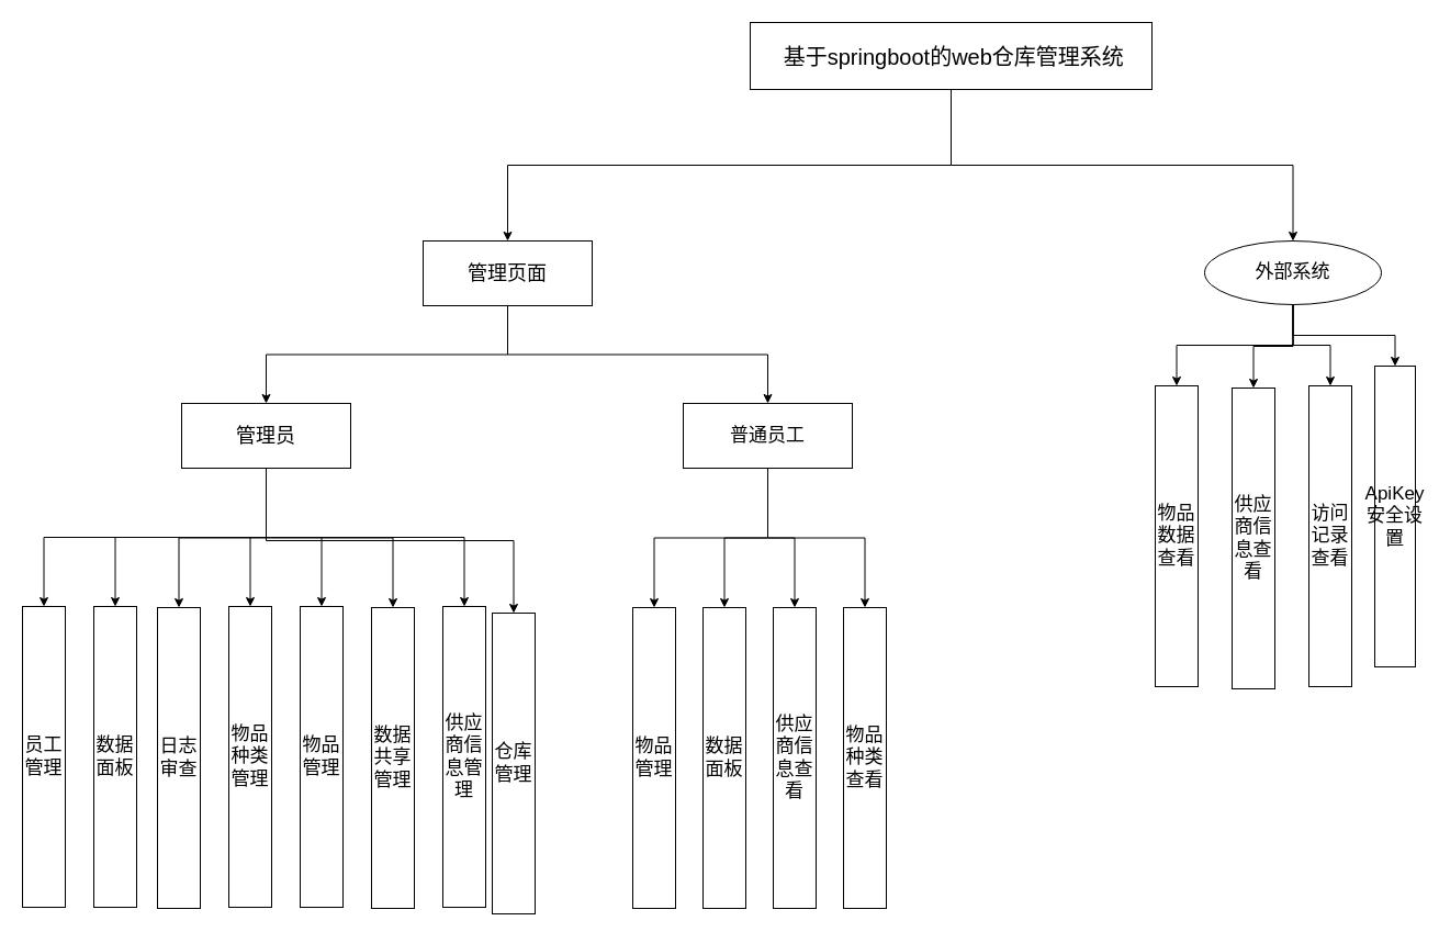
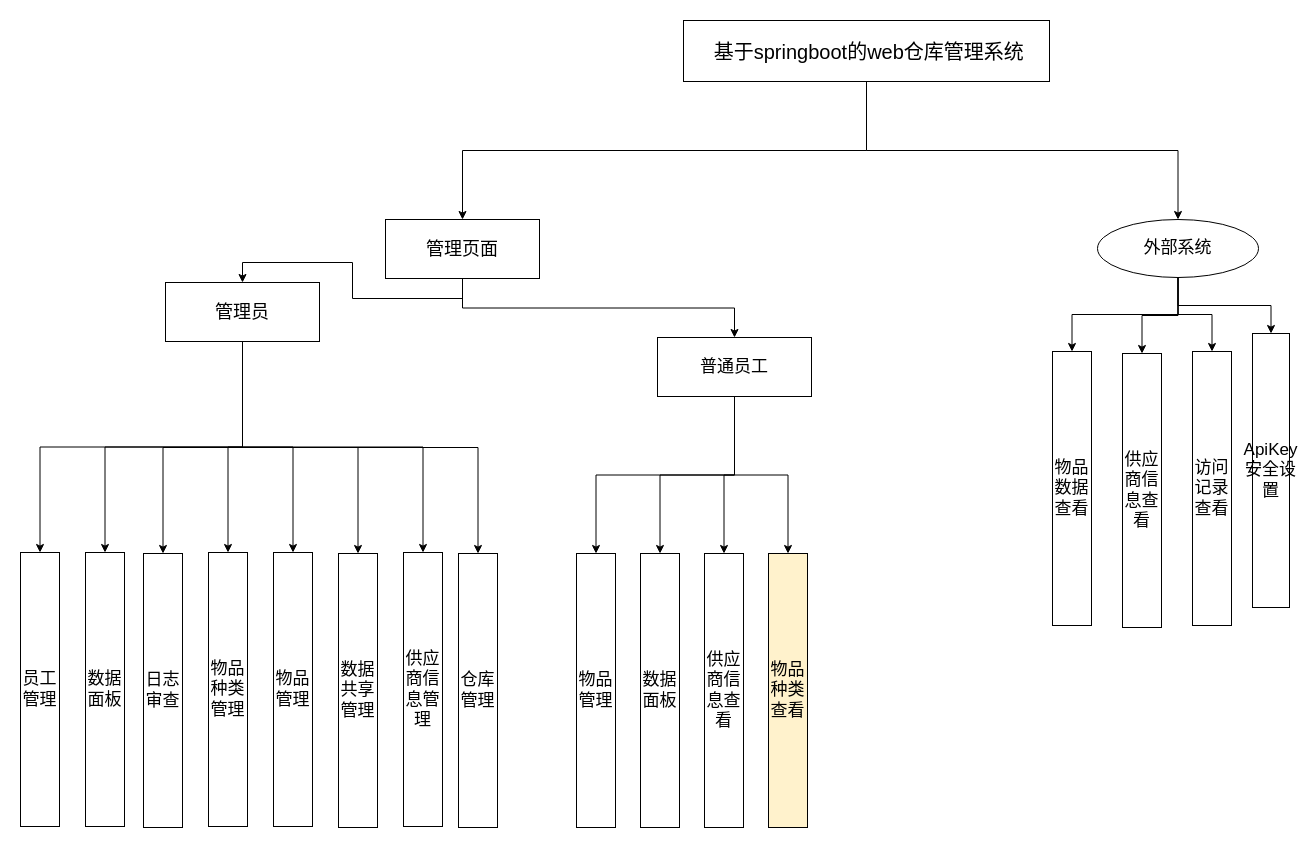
  <mxCell id="0" />
  <mxCell id="1" parent="0" />
  <mxCell id="2" style="edgeStyle=orthogonalEdgeStyle;rounded=0;orthogonalLoop=1;jettySize=auto;html=1;exitX=0.5;exitY=1;exitDx=0;exitDy=0;" parent="1" source="4" target="7" edge="1"><mxGeometry relative="1" as="geometry" /></mxCell>
  <mxCell id="3" style="edgeStyle=orthogonalEdgeStyle;rounded=0;orthogonalLoop=1;jettySize=auto;html=1;entryX=0.5;entryY=0;entryDx=0;entryDy=0;exitX=0.5;exitY=1;exitDx=0;exitDy=0;" parent="1" source="4" target="12" edge="1"><mxGeometry relative="1" as="geometry" /></mxCell>
  <mxCell id="4" value="&lt;font style=&quot;font-size: 20px;&quot;&gt;&amp;nbsp;基于springboot的web仓库管理系统&lt;/font&gt;" style="rounded=0;whiteSpace=wrap;html=1;" parent="1" vertex="1"><mxGeometry x="683" y="20" width="366" height="61" as="geometry" /></mxCell>
  <mxCell id="5" style="edgeStyle=orthogonalEdgeStyle;rounded=0;orthogonalLoop=1;jettySize=auto;html=1;entryX=0.5;entryY=0;entryDx=0;entryDy=0;exitX=0.5;exitY=1;exitDx=0;exitDy=0;" parent="1" source="7" target="21" edge="1"><mxGeometry relative="1" as="geometry" /></mxCell>
  <mxCell id="6" style="edgeStyle=orthogonalEdgeStyle;rounded=0;orthogonalLoop=1;jettySize=auto;html=1;exitX=0.5;exitY=1;exitDx=0;exitDy=0;" parent="1" source="7" target="26" edge="1"><mxGeometry relative="1" as="geometry" /></mxCell>
  <mxCell id="7" value="&lt;font style=&quot;font-size: 18px;&quot;&gt;管理页面&lt;/font&gt;" style="rounded=0;whiteSpace=wrap;html=1;" parent="1" vertex="1"><mxGeometry x="385" y="219" width="154" height="59" as="geometry" /></mxCell>
  <mxCell id="8" style="edgeStyle=orthogonalEdgeStyle;rounded=0;orthogonalLoop=1;jettySize=auto;html=1;entryX=0.5;entryY=0;entryDx=0;entryDy=0;exitX=0.5;exitY=1;exitDx=0;exitDy=0;" parent="1" source="12" target="38" edge="1"><mxGeometry relative="1" as="geometry" /></mxCell>
  <mxCell id="9" style="edgeStyle=orthogonalEdgeStyle;rounded=0;orthogonalLoop=1;jettySize=auto;html=1;" parent="1" source="12" target="39" edge="1"><mxGeometry relative="1" as="geometry" /></mxCell>
  <mxCell id="10" style="edgeStyle=orthogonalEdgeStyle;rounded=0;orthogonalLoop=1;jettySize=auto;html=1;" parent="1" source="12" target="40" edge="1"><mxGeometry relative="1" as="geometry" /></mxCell>
  <mxCell id="11" style="edgeStyle=orthogonalEdgeStyle;rounded=0;orthogonalLoop=1;jettySize=auto;html=1;exitX=0.5;exitY=1;exitDx=0;exitDy=0;" parent="1" source="12" target="41" edge="1"><mxGeometry relative="1" as="geometry" /></mxCell>
  <mxCell id="12" value="&lt;font style=&quot;font-size: 17px;&quot;&gt;外部系统&lt;/font&gt;" style="ellipse;whiteSpace=wrap;html=1;" parent="1" vertex="1"><mxGeometry x="1097" y="219" width="161" height="58" as="geometry" /></mxCell>
  <mxCell id="13" style="edgeStyle=orthogonalEdgeStyle;rounded=0;orthogonalLoop=1;jettySize=auto;html=1;entryX=0.5;entryY=0;entryDx=0;entryDy=0;exitX=0.5;exitY=1;exitDx=0;exitDy=0;" parent="1" source="21" target="27" edge="1"><mxGeometry relative="1" as="geometry" /></mxCell>
  <mxCell id="14" style="edgeStyle=orthogonalEdgeStyle;rounded=0;orthogonalLoop=1;jettySize=auto;html=1;entryX=0.5;entryY=0;entryDx=0;entryDy=0;exitX=0.5;exitY=1;exitDx=0;exitDy=0;" parent="1" source="21" target="28" edge="1"><mxGeometry relative="1" as="geometry" /></mxCell>
  <mxCell id="15" style="edgeStyle=orthogonalEdgeStyle;rounded=0;orthogonalLoop=1;jettySize=auto;html=1;entryX=0.5;entryY=0;entryDx=0;entryDy=0;" parent="1" source="21" target="29" edge="1"><mxGeometry relative="1" as="geometry" /></mxCell>
  <mxCell id="16" style="edgeStyle=orthogonalEdgeStyle;rounded=0;orthogonalLoop=1;jettySize=auto;html=1;" parent="1" source="21" target="30" edge="1"><mxGeometry relative="1" as="geometry" /></mxCell>
  <mxCell id="17" style="edgeStyle=orthogonalEdgeStyle;rounded=0;orthogonalLoop=1;jettySize=auto;html=1;" parent="1" source="21" target="31" edge="1"><mxGeometry relative="1" as="geometry" /></mxCell>
  <mxCell id="18" style="edgeStyle=orthogonalEdgeStyle;rounded=0;orthogonalLoop=1;jettySize=auto;html=1;exitX=0.5;exitY=1;exitDx=0;exitDy=0;" parent="1" source="21" target="32" edge="1"><mxGeometry relative="1" as="geometry" /></mxCell>
  <mxCell id="19" style="edgeStyle=orthogonalEdgeStyle;rounded=0;orthogonalLoop=1;jettySize=auto;html=1;entryX=0.5;entryY=0;entryDx=0;entryDy=0;exitX=0.5;exitY=1;exitDx=0;exitDy=0;" parent="1" source="21" target="33" edge="1"><mxGeometry relative="1" as="geometry" /></mxCell>
  <mxCell id="20" style="edgeStyle=orthogonalEdgeStyle;rounded=0;orthogonalLoop=1;jettySize=auto;html=1;exitX=0.5;exitY=1;exitDx=0;exitDy=0;" edge="1" parent="1" source="21" target="42"><mxGeometry relative="1" as="geometry" /></mxCell>
- <mxCell id="21" value="&lt;font style=&quot;font-size: 18px;&quot;&gt;管理员&lt;/font&gt;" style="rounded=0;whiteSpace=wrap;html=1;" parent="1" vertex="1"><mxGeometry x="165" y="367" width="154" height="59" as="geometry" /></mxCell>
+ <mxCell id="21" value="&lt;font style=&quot;font-size: 18px;&quot;&gt;管理员&lt;/font&gt;" style="rounded=0;whiteSpace=wrap;html=1;" parent="1" vertex="1"><mxGeometry x="165" y="282" width="154" height="59" as="geometry" /></mxCell>
  <mxCell id="22" style="edgeStyle=orthogonalEdgeStyle;rounded=0;orthogonalLoop=1;jettySize=auto;html=1;exitX=0.5;exitY=1;exitDx=0;exitDy=0;" parent="1" source="26" target="34" edge="1"><mxGeometry relative="1" as="geometry" /></mxCell>
  <mxCell id="23" style="edgeStyle=orthogonalEdgeStyle;rounded=0;orthogonalLoop=1;jettySize=auto;html=1;entryX=0.5;entryY=0;entryDx=0;entryDy=0;" parent="1" source="26" target="35" edge="1"><mxGeometry relative="1" as="geometry" /></mxCell>
  <mxCell id="24" style="edgeStyle=orthogonalEdgeStyle;rounded=0;orthogonalLoop=1;jettySize=auto;html=1;" parent="1" source="26" target="36" edge="1"><mxGeometry relative="1" as="geometry" /></mxCell>
  <mxCell id="25" style="edgeStyle=orthogonalEdgeStyle;rounded=0;orthogonalLoop=1;jettySize=auto;html=1;" parent="1" source="26" target="37" edge="1"><mxGeometry relative="1" as="geometry" /></mxCell>
- <mxCell id="26" value="&lt;font style=&quot;font-size: 17px;&quot;&gt;普通员工&lt;/font&gt;" style="rounded=0;whiteSpace=wrap;html=1;" parent="1" vertex="1"><mxGeometry x="622" y="367" width="154" height="59" as="geometry" /></mxCell>
+ <mxCell id="26" value="&lt;font style=&quot;font-size: 17px;&quot;&gt;普通员工&lt;/font&gt;" style="rounded=0;whiteSpace=wrap;html=1;" parent="1" vertex="1"><mxGeometry x="657" y="337" width="154" height="59" as="geometry" /></mxCell>
  <mxCell id="27" value="&lt;font style=&quot;font-size: 17px;&quot;&gt;员工管理&lt;/font&gt;" style="rounded=0;whiteSpace=wrap;html=1;" parent="1" vertex="1"><mxGeometry x="20" y="552" width="39" height="274" as="geometry" /></mxCell>
  <mxCell id="28" value="&lt;font style=&quot;font-size: 17px;&quot;&gt;数据面板&lt;/font&gt;" style="rounded=0;whiteSpace=wrap;html=1;" parent="1" vertex="1"><mxGeometry x="85" y="552" width="39" height="274" as="geometry" /></mxCell>
  <mxCell id="29" value="&lt;font style=&quot;font-size: 17px;&quot;&gt;日志审查&lt;/font&gt;" style="rounded=0;whiteSpace=wrap;html=1;" parent="1" vertex="1"><mxGeometry x="143" y="553" width="39" height="274" as="geometry" /></mxCell>
  <mxCell id="30" value="&lt;font style=&quot;font-size: 17px;&quot;&gt;物品种类管理&lt;/font&gt;" style="rounded=0;whiteSpace=wrap;html=1;" parent="1" vertex="1"><mxGeometry x="208" y="552" width="39" height="274" as="geometry" /></mxCell>
  <mxCell id="31" value="&lt;font style=&quot;font-size: 17px;&quot;&gt;物品管理&lt;/font&gt;" style="rounded=0;whiteSpace=wrap;html=1;" parent="1" vertex="1"><mxGeometry x="273" y="552" width="39" height="274" as="geometry" /></mxCell>
  <mxCell id="32" value="&lt;font style=&quot;font-size: 17px;&quot;&gt;数据共享管理&lt;/font&gt;" style="rounded=0;whiteSpace=wrap;html=1;" parent="1" vertex="1"><mxGeometry x="338" y="553" width="39" height="274" as="geometry" /></mxCell>
  <mxCell id="33" value="&lt;font style=&quot;font-size: 17px;&quot;&gt;供应商信息管理&lt;/font&gt;" style="rounded=0;whiteSpace=wrap;html=1;" parent="1" vertex="1"><mxGeometry x="403" y="552" width="39" height="274" as="geometry" /></mxCell>
  <mxCell id="34" value="&lt;font style=&quot;font-size: 17px;&quot;&gt;物品管理&lt;/font&gt;" style="rounded=0;whiteSpace=wrap;html=1;" parent="1" vertex="1"><mxGeometry x="576" y="553" width="39" height="274" as="geometry" /></mxCell>
  <mxCell id="35" value="&lt;font style=&quot;font-size: 17px;&quot;&gt;数据面板&lt;/font&gt;" style="rounded=0;whiteSpace=wrap;html=1;" parent="1" vertex="1"><mxGeometry x="640" y="553" width="39" height="274" as="geometry" /></mxCell>
  <mxCell id="36" value="&lt;font style=&quot;font-size: 17px;&quot;&gt;供应商信息查看&lt;/font&gt;" style="rounded=0;whiteSpace=wrap;html=1;" parent="1" vertex="1"><mxGeometry x="704" y="553" width="39" height="274" as="geometry" /></mxCell>
- <mxCell id="37" value="&lt;font style=&quot;font-size: 17px;&quot;&gt;物品种类查看&lt;/font&gt;" style="rounded=0;whiteSpace=wrap;html=1;" parent="1" vertex="1"><mxGeometry x="768" y="553" width="39" height="274" as="geometry" /></mxCell>
+ <mxCell id="37" value="&lt;font style=&quot;font-size: 17px;&quot;&gt;物品种类查看&lt;/font&gt;" style="rounded=0;whiteSpace=wrap;html=1;fillColor=#fff2cc;" parent="1" vertex="1"><mxGeometry x="768" y="553" width="39" height="274" as="geometry" /></mxCell>
  <mxCell id="38" value="&lt;font style=&quot;font-size: 17px;&quot;&gt;物品数据查看&lt;/font&gt;" style="rounded=0;whiteSpace=wrap;html=1;" parent="1" vertex="1"><mxGeometry x="1052" y="351" width="39" height="274" as="geometry" /></mxCell>
  <mxCell id="39" value="&lt;font style=&quot;font-size: 17px;&quot;&gt;供应商信息查看&lt;/font&gt;" style="rounded=0;whiteSpace=wrap;html=1;" parent="1" vertex="1"><mxGeometry x="1122" y="353" width="39" height="274" as="geometry" /></mxCell>
  <mxCell id="40" value="&lt;span style=&quot;font-size: 17px;&quot;&gt;访问记录查看&lt;/span&gt;" style="rounded=0;whiteSpace=wrap;html=1;" parent="1" vertex="1"><mxGeometry x="1192" y="351" width="39" height="274" as="geometry" /></mxCell>
  <mxCell id="41" value="&lt;span style=&quot;font-size: 17px;&quot;&gt;ApiKey安全设置&lt;/span&gt;" style="rounded=0;whiteSpace=wrap;html=1;" parent="1" vertex="1"><mxGeometry x="1252" y="333" width="37" height="274" as="geometry" /></mxCell>
- <mxCell id="42" value="&lt;span style=&quot;font-size: 17px;&quot;&gt;仓库管理&lt;/span&gt;" style="rounded=0;whiteSpace=wrap;html=1;" vertex="1" parent="1"><mxGeometry x="448" y="558" width="39" height="274" as="geometry" /></mxCell>
+ <mxCell id="42" value="&lt;span style=&quot;font-size: 17px;&quot;&gt;仓库管理&lt;/span&gt;" style="rounded=0;whiteSpace=wrap;html=1;" vertex="1" parent="1"><mxGeometry x="458" y="553" width="39" height="274" as="geometry" /></mxCell>
